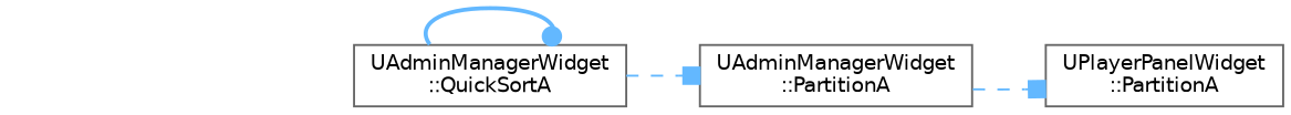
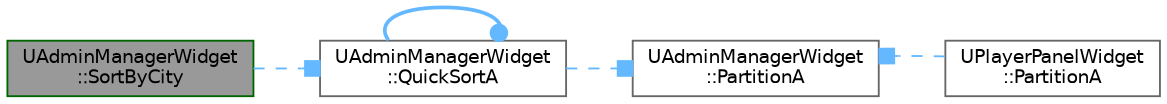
  digraph {
    rankdir=LR
    node [color=gray40 fillcolor=white fontname=Helvetica fontsize=10 shape=box style=filled]
    edge [arrowhead=box color=steelblue1 fontname=Helvetica fontsize=10 labelfontname=Helvetica labelfontsize=10 style=dashed]
+   n1 [color=darkgreen fillcolor=grey60 fontcolor=black height=0.2 label="UAdminManagerWidget\l::SortByCity" width=0.4]
    n2 [height=0.2 label="UAdminManagerWidget\l::QuickSortA" width=0.4]
    n3 [height=0.2 label="UAdminManagerWidget\l::PartitionA" width=0.4]
    n4 [height=0.2 label="UPlayerPanelWidget\l::PartitionA" width=0.4]
+   n1 -> n2
    n2 -> n2 [arrowhead=dot style=bold]
    n2 -> n3
-   n3 -> n4
+   n4 -> n3
  }
